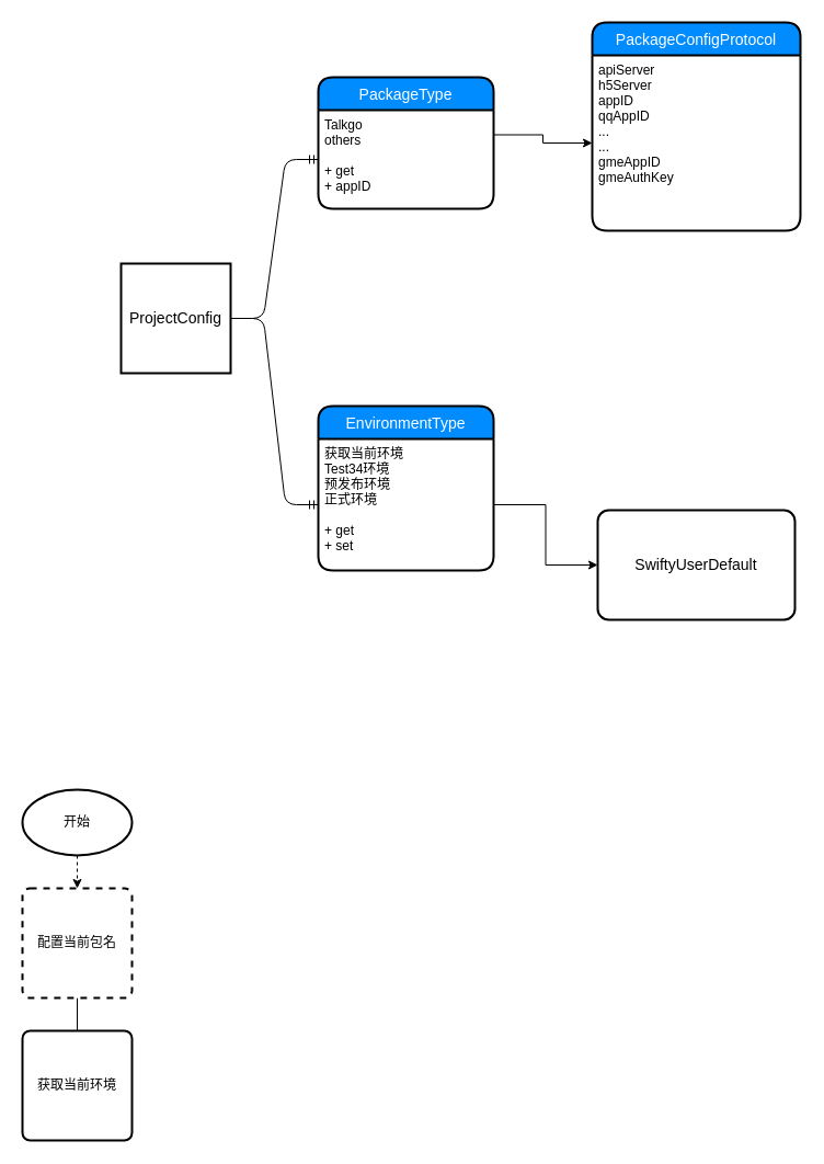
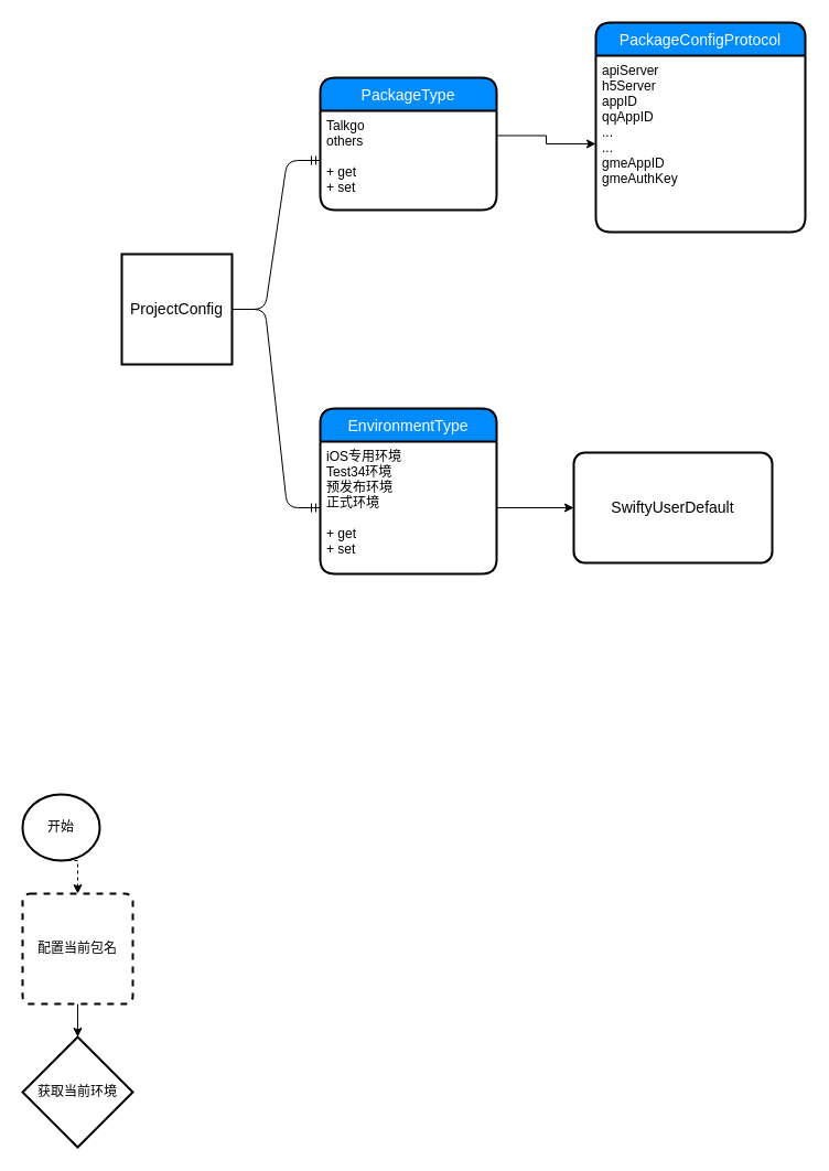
  <mxCell id="0" />
  <mxCell id="1" parent="0" />
- <mxCell id="2" value="ProjectConfig" style="strokeWidth=2;whiteSpace=wrap;html=1;align=center;fontSize=14;" parent="1" vertex="1"><mxGeometry x="110" y="240" width="100" height="100" as="geometry" /></mxCell>
+ <mxCell id="2" value="ProjectConfig" style="strokeWidth=2;whiteSpace=wrap;html=1;align=center;fontSize=14;" parent="1" vertex="1"><mxGeometry x="110" y="230" width="100" height="100" as="geometry" /></mxCell>
  <mxCell id="3" value="PackageConfigProtocol" style="swimlane;childLayout=stackLayout;horizontal=1;startSize=30;horizontalStack=0;fillColor=#008cff;fontColor=#FFFFFF;rounded=1;fontSize=14;fontStyle=0;strokeWidth=2;resizeParent=0;resizeLast=1;shadow=0;dashed=0;align=center;" parent="1" vertex="1"><mxGeometry x="540" y="20" width="190" height="190" as="geometry" /></mxCell>
  <mxCell id="4" value="apiServer&#10;h5Server&#10;appID&#10;qqAppID&#10;...&#10;...&#10;gmeAppID&#10;gmeAuthKey" style="align=left;strokeColor=none;fillColor=none;spacingLeft=4;fontSize=12;verticalAlign=top;resizable=0;rotatable=0;part=1;" parent="3" vertex="1"><mxGeometry y="30" width="190" height="160" as="geometry" /></mxCell>
  <mxCell id="5" value="PackageType" style="swimlane;childLayout=stackLayout;horizontal=1;startSize=30;horizontalStack=0;fillColor=#008cff;fontColor=#FFFFFF;rounded=1;fontSize=14;fontStyle=0;strokeWidth=2;resizeParent=0;resizeLast=1;shadow=0;dashed=0;align=center;" parent="1" vertex="1"><mxGeometry x="290" y="70" width="160" height="120" as="geometry" /></mxCell>
- <mxCell id="6" value="Talkgo&#10;others&#10;&#10;+ get&#10;+ appID" style="align=left;strokeColor=none;fillColor=none;spacingLeft=4;fontSize=12;verticalAlign=top;resizable=0;rotatable=0;part=1;" parent="5" vertex="1"><mxGeometry y="30" width="160" height="90" as="geometry" /></mxCell>
+ <mxCell id="6" value="Talkgo&#10;others&#10;&#10;+ get&#10;+ set" style="align=left;strokeColor=none;fillColor=none;spacingLeft=4;fontSize=12;verticalAlign=top;resizable=0;rotatable=0;part=1;" parent="5" vertex="1"><mxGeometry y="30" width="160" height="90" as="geometry" /></mxCell>
  <mxCell id="7" style="edgeStyle=orthogonalEdgeStyle;rounded=0;orthogonalLoop=1;jettySize=auto;html=1;exitX=0.5;exitY=1;exitDx=0;exitDy=0;exitPerimeter=0;entryX=0.5;entryY=0;entryDx=0;entryDy=0;dashed=1;" parent="1" source="8" target="10" edge="1"><mxGeometry relative="1" as="geometry" /></mxCell>
- <mxCell id="8" value="开始" style="strokeWidth=2;html=1;shape=mxgraph.flowchart.start_1;whiteSpace=wrap;" parent="1" vertex="1"><mxGeometry x="20" y="720" width="100" height="60" as="geometry" /></mxCell>
- <mxCell id="9" style="edgeStyle=orthogonalEdgeStyle;rounded=0;orthogonalLoop=1;jettySize=auto;html=1;exitX=0.5;exitY=1;exitDx=0;exitDy=0;entryX=0.5;entryY=0;entryDx=0;entryDy=0;endArrow=none;" parent="1" source="10" target="11" edge="1"><mxGeometry relative="1" as="geometry" /></mxCell>
+ <mxCell id="8" value="开始" style="strokeWidth=2;html=1;shape=mxgraph.flowchart.start_1;whiteSpace=wrap;" parent="1" vertex="1"><mxGeometry x="20" y="720" width="70" height="60" as="geometry" /></mxCell>
+ <mxCell id="9" style="edgeStyle=orthogonalEdgeStyle;rounded=0;orthogonalLoop=1;jettySize=auto;html=1;exitX=0.5;exitY=1;exitDx=0;exitDy=0;entryX=0.5;entryY=0;entryDx=0;entryDy=0;" parent="1" source="10" target="11" edge="1"><mxGeometry relative="1" as="geometry" /></mxCell>
  <mxCell id="10" value="配置当前包名" style="rounded=1;whiteSpace=wrap;html=1;absoluteArcSize=1;arcSize=14;strokeWidth=2;dashed=1;" parent="1" vertex="1"><mxGeometry x="20" y="810" width="100" height="100" as="geometry" /></mxCell>
- <mxCell id="11" value="获取当前环境" style="rounded=1;whiteSpace=wrap;html=1;absoluteArcSize=1;arcSize=14;strokeWidth=2;" parent="1" vertex="1"><mxGeometry x="20" y="940" width="100" height="100" as="geometry" /></mxCell>
+ <mxCell id="11" value="获取当前环境" style="rhombus;whiteSpace=wrap;html=1;absoluteArcSize=1;arcSize=14;strokeWidth=2;" parent="1" vertex="1"><mxGeometry x="20" y="940" width="100" height="100" as="geometry" /></mxCell>
  <mxCell id="12" value="" style="edgeStyle=entityRelationEdgeStyle;fontSize=12;html=1;endArrow=ERmandOne;exitX=1;exitY=0.5;exitDx=0;exitDy=0;" parent="1" source="2" target="6" edge="1"><mxGeometry width="100" height="100" relative="1" as="geometry"><mxPoint x="330" y="320" as="sourcePoint" /><mxPoint x="430" y="220" as="targetPoint" /></mxGeometry></mxCell>
  <mxCell id="13" value="" style="edgeStyle=entityRelationEdgeStyle;fontSize=12;html=1;endArrow=ERmandOne;exitX=1;exitY=0.5;exitDx=0;exitDy=0;entryX=0;entryY=0.5;entryDx=0;entryDy=0;" parent="1" source="2" target="15" edge="1"><mxGeometry width="100" height="100" relative="1" as="geometry"><mxPoint x="130" y="500" as="sourcePoint" /><mxPoint x="230" y="400" as="targetPoint" /></mxGeometry></mxCell>
  <mxCell id="14" value="EnvironmentType" style="swimlane;childLayout=stackLayout;horizontal=1;startSize=30;horizontalStack=0;fillColor=#008cff;fontColor=#FFFFFF;rounded=1;fontSize=14;fontStyle=0;strokeWidth=2;resizeParent=0;resizeLast=1;shadow=0;dashed=0;align=center;" parent="1" vertex="1"><mxGeometry x="290" y="370" width="160" height="150" as="geometry" /></mxCell>
- <mxCell id="15" value="获取当前环境&#10;Test34环境&#10;预发布环境&#10;正式环境&#10;&#10;+ get&#10;+ set" style="align=left;strokeColor=none;fillColor=none;spacingLeft=4;fontSize=12;verticalAlign=top;resizable=0;rotatable=0;part=1;" parent="14" vertex="1"><mxGeometry y="30" width="160" height="120" as="geometry" /></mxCell>
- <mxCell id="16" value="SwiftyUserDefault" style="strokeWidth=2;rounded=1;arcSize=10;whiteSpace=wrap;html=1;align=center;fontSize=14;" parent="1" vertex="1"><mxGeometry x="545" y="465" width="180" height="100" as="geometry" /></mxCell>
+ <mxCell id="15" value="iOS专用环境&#10;Test34环境&#10;预发布环境&#10;正式环境&#10;&#10;+ get&#10;+ set" style="align=left;strokeColor=none;fillColor=none;spacingLeft=4;fontSize=12;verticalAlign=top;resizable=0;rotatable=0;part=1;" parent="14" vertex="1"><mxGeometry y="30" width="160" height="120" as="geometry" /></mxCell>
+ <mxCell id="16" value="SwiftyUserDefault" style="strokeWidth=2;rounded=1;arcSize=10;whiteSpace=wrap;html=1;align=center;fontSize=14;" parent="1" vertex="1"><mxGeometry x="520" y="410" width="180" height="100" as="geometry" /></mxCell>
  <mxCell id="17" style="edgeStyle=orthogonalEdgeStyle;rounded=0;orthogonalLoop=1;jettySize=auto;html=1;exitX=1;exitY=0.5;exitDx=0;exitDy=0;entryX=0;entryY=0.5;entryDx=0;entryDy=0;" parent="1" source="15" target="16" edge="1"><mxGeometry relative="1" as="geometry" /></mxCell>
  <mxCell id="18" style="edgeStyle=orthogonalEdgeStyle;rounded=0;orthogonalLoop=1;jettySize=auto;html=1;exitX=1;exitY=0.25;exitDx=0;exitDy=0;" parent="1" source="6" target="4" edge="1"><mxGeometry relative="1" as="geometry" /></mxCell>
